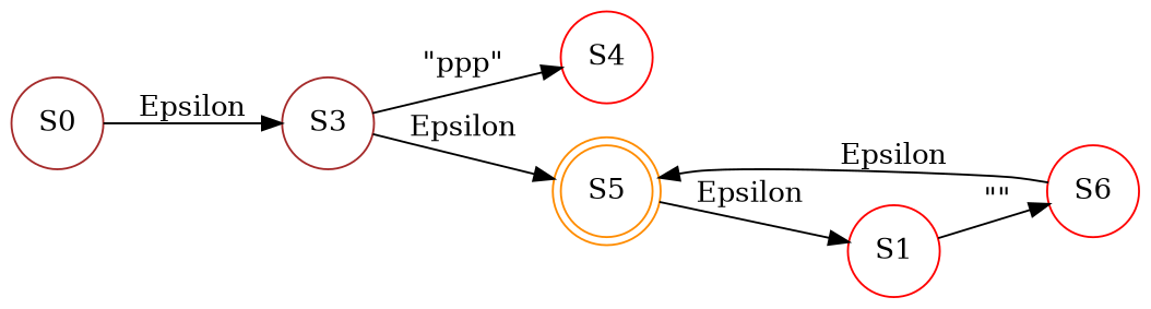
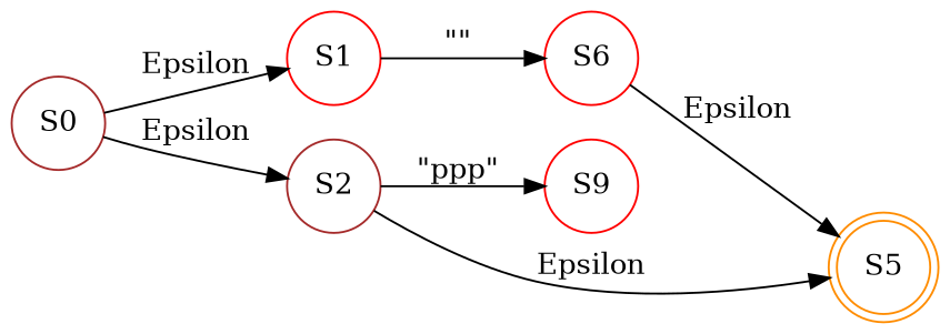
  digraph {
    rankdir=LR
    node [color=red shape=circle]
    S0 [color=brown]
    S1
-   S3 [color=brown]
+   S3 [color=brown label=S2]
    n4 [label=S6]
-   S4
+   S4 [label=S9]
    S5 [color=darkorange shape=doublecircle]
-   S5 -> S1 [label=Epsilon]
+   S0 -> S1 [label=Epsilon]
    S0 -> S3 [label=Epsilon]
    S1 -> n4 [label="\"\""]
    S3 -> S4 [label="\"ppp\""]
    S3 -> S5 [label=Epsilon]
    n4 -> S5 [label=Epsilon]
  }
